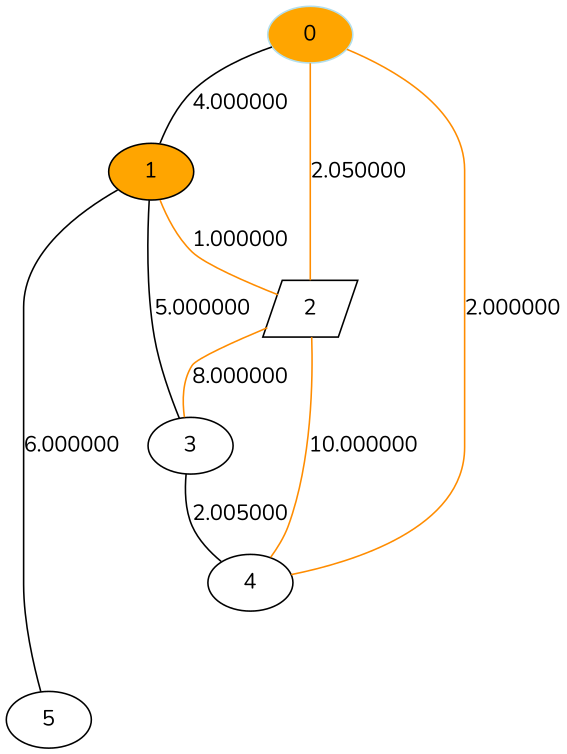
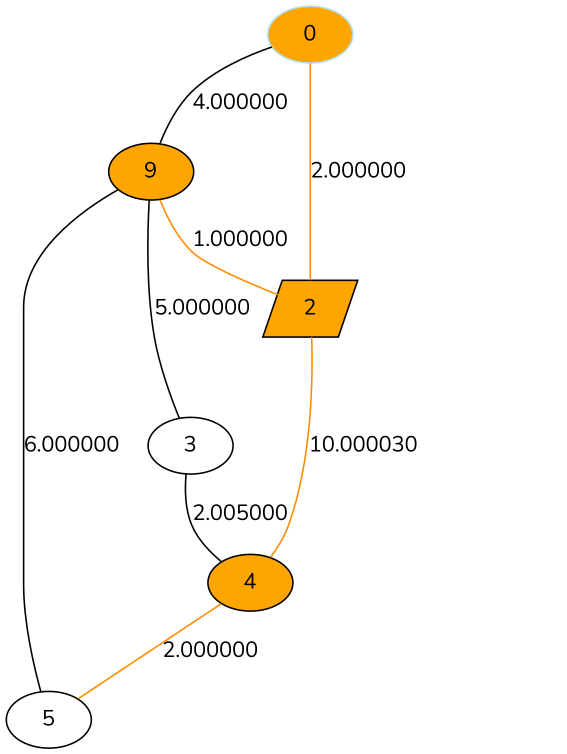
  graph {
    fontname=Nunito
    rankdir=TB
    node [fillcolor=white fontname=Nunito shape=ellipse style=filled]
    edge [color=darkorange fontname=Nunito]
    n1 [color=lightblue2 fillcolor=orange label=0]
-   n2 [fillcolor=orange label=1]
-   n3 [label=2 shape=parallelogram]
+   n2 [fillcolor=orange label=9]
+   n3 [fillcolor=orange label=2 shape=parallelogram]
    n4 [label=3]
    n5 [color=black label=5]
-   n6 [label=4]
+   n6 [fillcolor=orange label=4]
    n1 -- n2 [color=black label=4.000000]
-   n1 -- n3 [label=2.050000]
+   n1 -- n3 [label=2.000000]
    n2 -- n3 [label=1.000000]
    n2 -- n4 [color=black label=5.000000]
    n2 -- n5 [color=black label=6.000000]
-   n3 -- n4 [label=8.000000]
-   n3 -- n6 [label=10.000000]
+   n3 -- n6 [label=10.000030]
    n4 -- n6 [color=black label=2.005000]
-   n6 -- n1 [label=2.000000]
+   n6 -- n5 [label=2.000000]
  }
